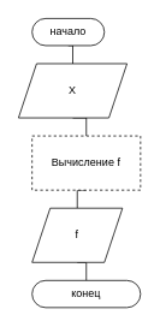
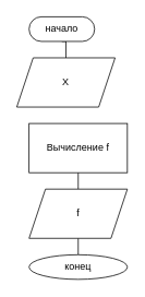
  <mxCell id="0" />
  <mxCell id="1" parent="0" />
  <mxCell id="2" style="edgeStyle=orthogonalEdgeStyle;rounded=0;orthogonalLoop=1;jettySize=auto;html=1;exitX=0.5;exitY=1;exitDx=0;exitDy=0;entryX=0.5;entryY=0;entryDx=0;entryDy=0;endArrow=none;startFill=0;" edge="1" parent="1" source="3" target="5"><mxGeometry relative="1" as="geometry" /></mxCell>
  <mxCell id="3" value="начало" style="rounded=1;whiteSpace=wrap;html=1;arcSize=50;" vertex="1" parent="1"><mxGeometry x="35" y="20" width="80" height="30" as="geometry" /></mxCell>
- <mxCell id="4" style="edgeStyle=orthogonalEdgeStyle;rounded=0;orthogonalLoop=1;jettySize=auto;html=1;exitX=0.5;exitY=1;exitDx=0;exitDy=0;entryX=0.5;entryY=0;entryDx=0;entryDy=0;endArrow=none;startFill=0;" edge="1" parent="1" source="5" target="7"><mxGeometry relative="1" as="geometry" /></mxCell>
  <mxCell id="5" value="X" style="shape=parallelogram;perimeter=parallelogramPerimeter;whiteSpace=wrap;html=1;fixedSize=1;" vertex="1" parent="1"><mxGeometry x="20" y="70" width="120" height="60" as="geometry" /></mxCell>
  <mxCell id="6" style="edgeStyle=orthogonalEdgeStyle;rounded=0;orthogonalLoop=1;jettySize=auto;html=1;exitX=0.5;exitY=1;exitDx=0;exitDy=0;entryX=0.5;entryY=0;entryDx=0;entryDy=0;endArrow=none;startFill=0;" edge="1" parent="1" source="7" target="9"><mxGeometry relative="1" as="geometry" /></mxCell>
- <mxCell id="7" value="Вычисление f" style="rounded=0;whiteSpace=wrap;html=1;dashed=1;" vertex="1" parent="1"><mxGeometry x="35" y="150" width="120" height="60" as="geometry" /></mxCell>
+ <mxCell id="7" value="Вычисление f" style="rounded=0;whiteSpace=wrap;html=1;" vertex="1" parent="1"><mxGeometry x="35" y="150" width="120" height="60" as="geometry" /></mxCell>
  <mxCell id="8" style="edgeStyle=orthogonalEdgeStyle;rounded=0;orthogonalLoop=1;jettySize=auto;html=1;exitX=0.5;exitY=1;exitDx=0;exitDy=0;entryX=0.5;entryY=0;entryDx=0;entryDy=0;endArrow=none;startFill=0;" edge="1" parent="1" source="9" target="10"><mxGeometry relative="1" as="geometry" /></mxCell>
- <mxCell id="9" value="f" style="shape=parallelogram;perimeter=parallelogramPerimeter;whiteSpace=wrap;html=1;fixedSize=1;" vertex="1" parent="1"><mxGeometry x="35" y="230" width="100" height="60" as="geometry" /></mxCell>
- <mxCell id="10" value="конец" style="rounded=1;whiteSpace=wrap;html=1;arcSize=50;" vertex="1" parent="1"><mxGeometry x="35" y="310" width="120" height="30" as="geometry" /></mxCell>
+ <mxCell id="9" value="f" style="shape=parallelogram;perimeter=parallelogramPerimeter;whiteSpace=wrap;html=1;fixedSize=1;" vertex="1" parent="1"><mxGeometry x="35" y="230" width="120" height="60" as="geometry" /></mxCell>
+ <mxCell id="10" value="конец" style="ellipse;whiteSpace=wrap;html=1;arcSize=50;" vertex="1" parent="1"><mxGeometry x="35" y="310" width="120" height="30" as="geometry" /></mxCell>
